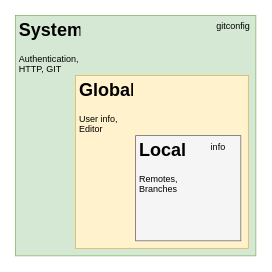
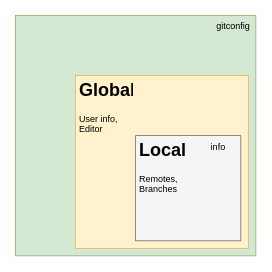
  <mxCell id="0" />
  <mxCell id="1" parent="0" />
  <mxCell id="2" value="" style="whiteSpace=wrap;html=1;aspect=fixed;fillColor=#d5e8d4;strokeColor=#82b366;" parent="1" vertex="1"><mxGeometry x="20" y="20" width="320" height="320" as="geometry" /></mxCell>
  <mxCell id="3" value="" style="whiteSpace=wrap;html=1;aspect=fixed;fillColor=#fff2cc;strokeColor=#d6b656;" parent="1" vertex="1"><mxGeometry x="100" y="100" width="230" height="230" as="geometry" /></mxCell>
  <mxCell id="4" value="" style="whiteSpace=wrap;html=1;aspect=fixed;fillColor=#f5f5f5;fontColor=#333333;strokeColor=#666666;" parent="1" vertex="1"><mxGeometry x="180" y="180" width="140" height="140" as="geometry" /></mxCell>
- <mxCell id="5" value="&lt;h1&gt;System&lt;/h1&gt;&lt;p&gt;Authentication, HTTP, GIT&lt;/p&gt;" style="text;html=1;strokeColor=none;fillColor=none;spacing=5;spacingTop=-20;whiteSpace=wrap;overflow=hidden;rounded=0;" parent="1" vertex="1"><mxGeometry x="20" y="20" width="90" height="80" as="geometry" /></mxCell>
  <mxCell id="6" value="&lt;h1&gt;Global&lt;/h1&gt;&lt;p&gt;User info, Editor&lt;/p&gt;" style="text;html=1;strokeColor=none;fillColor=none;spacing=5;spacingTop=-20;whiteSpace=wrap;overflow=hidden;rounded=0;" parent="1" vertex="1"><mxGeometry x="100" y="100" width="80" height="80" as="geometry" /></mxCell>
  <mxCell id="7" value="&lt;h1&gt;Local&lt;/h1&gt;&lt;p&gt;Remotes, Branches&lt;/p&gt;&lt;p&gt;&lt;br&gt;&lt;/p&gt;" style="text;html=1;strokeColor=none;fillColor=none;spacing=5;spacingTop=-20;whiteSpace=wrap;overflow=hidden;rounded=0;" parent="1" vertex="1"><mxGeometry x="180" y="180" width="90" height="80" as="geometry" /></mxCell>
  <mxCell id="8" value="gitconfig" style="text;html=1;strokeColor=none;fillColor=none;align=center;verticalAlign=middle;whiteSpace=wrap;rounded=0;" parent="1" vertex="1"><mxGeometry x="280" y="20" width="60" height="30" as="geometry" /></mxCell>
  <mxCell id="9" value="info" style="text;html=1;strokeColor=none;fillColor=none;align=center;verticalAlign=middle;whiteSpace=wrap;rounded=0;" parent="1" vertex="1"><mxGeometry x="260" y="180" width="60" height="30" as="geometry" /></mxCell>
